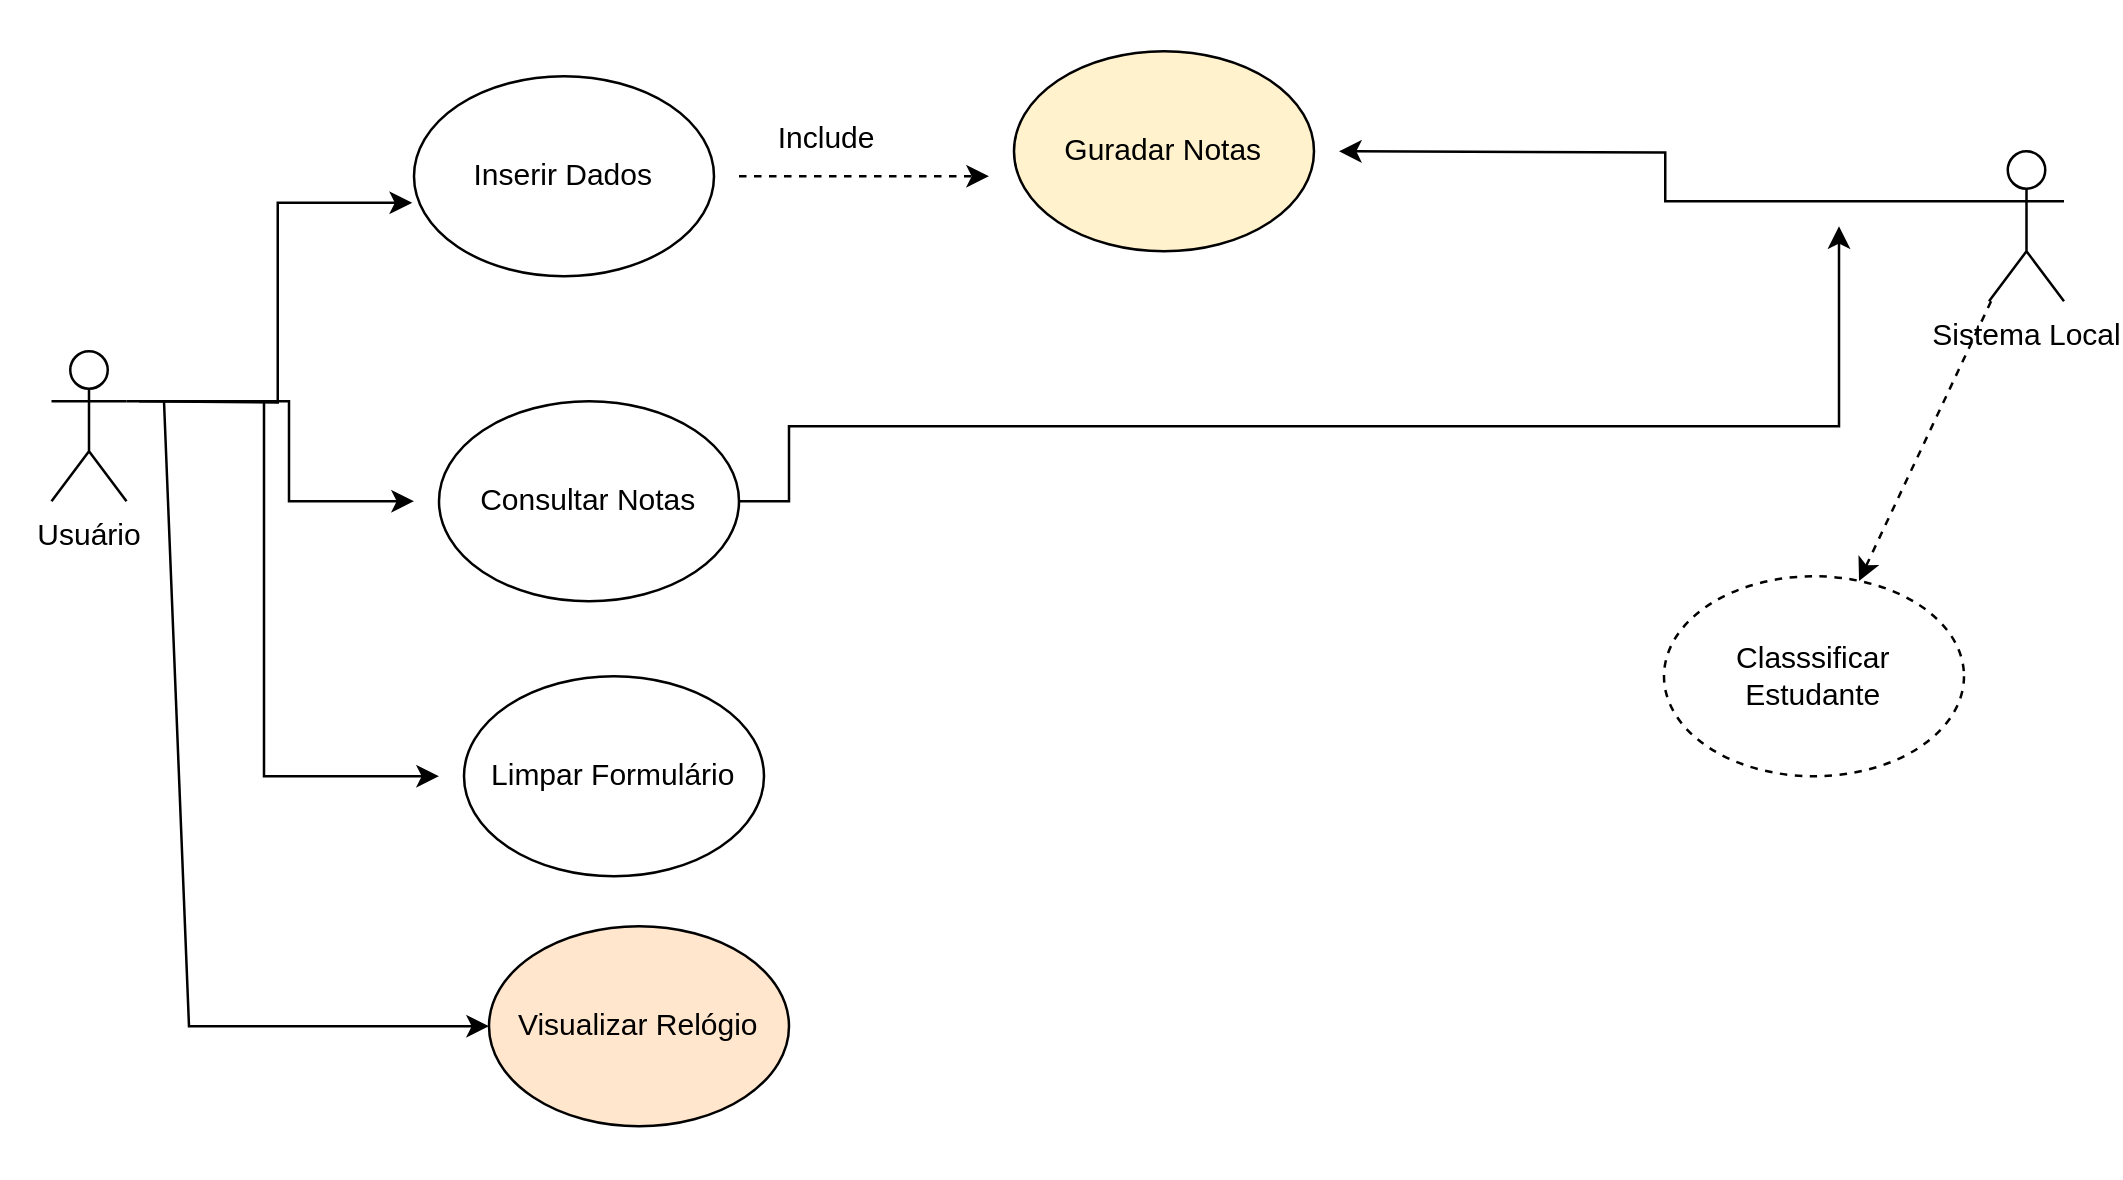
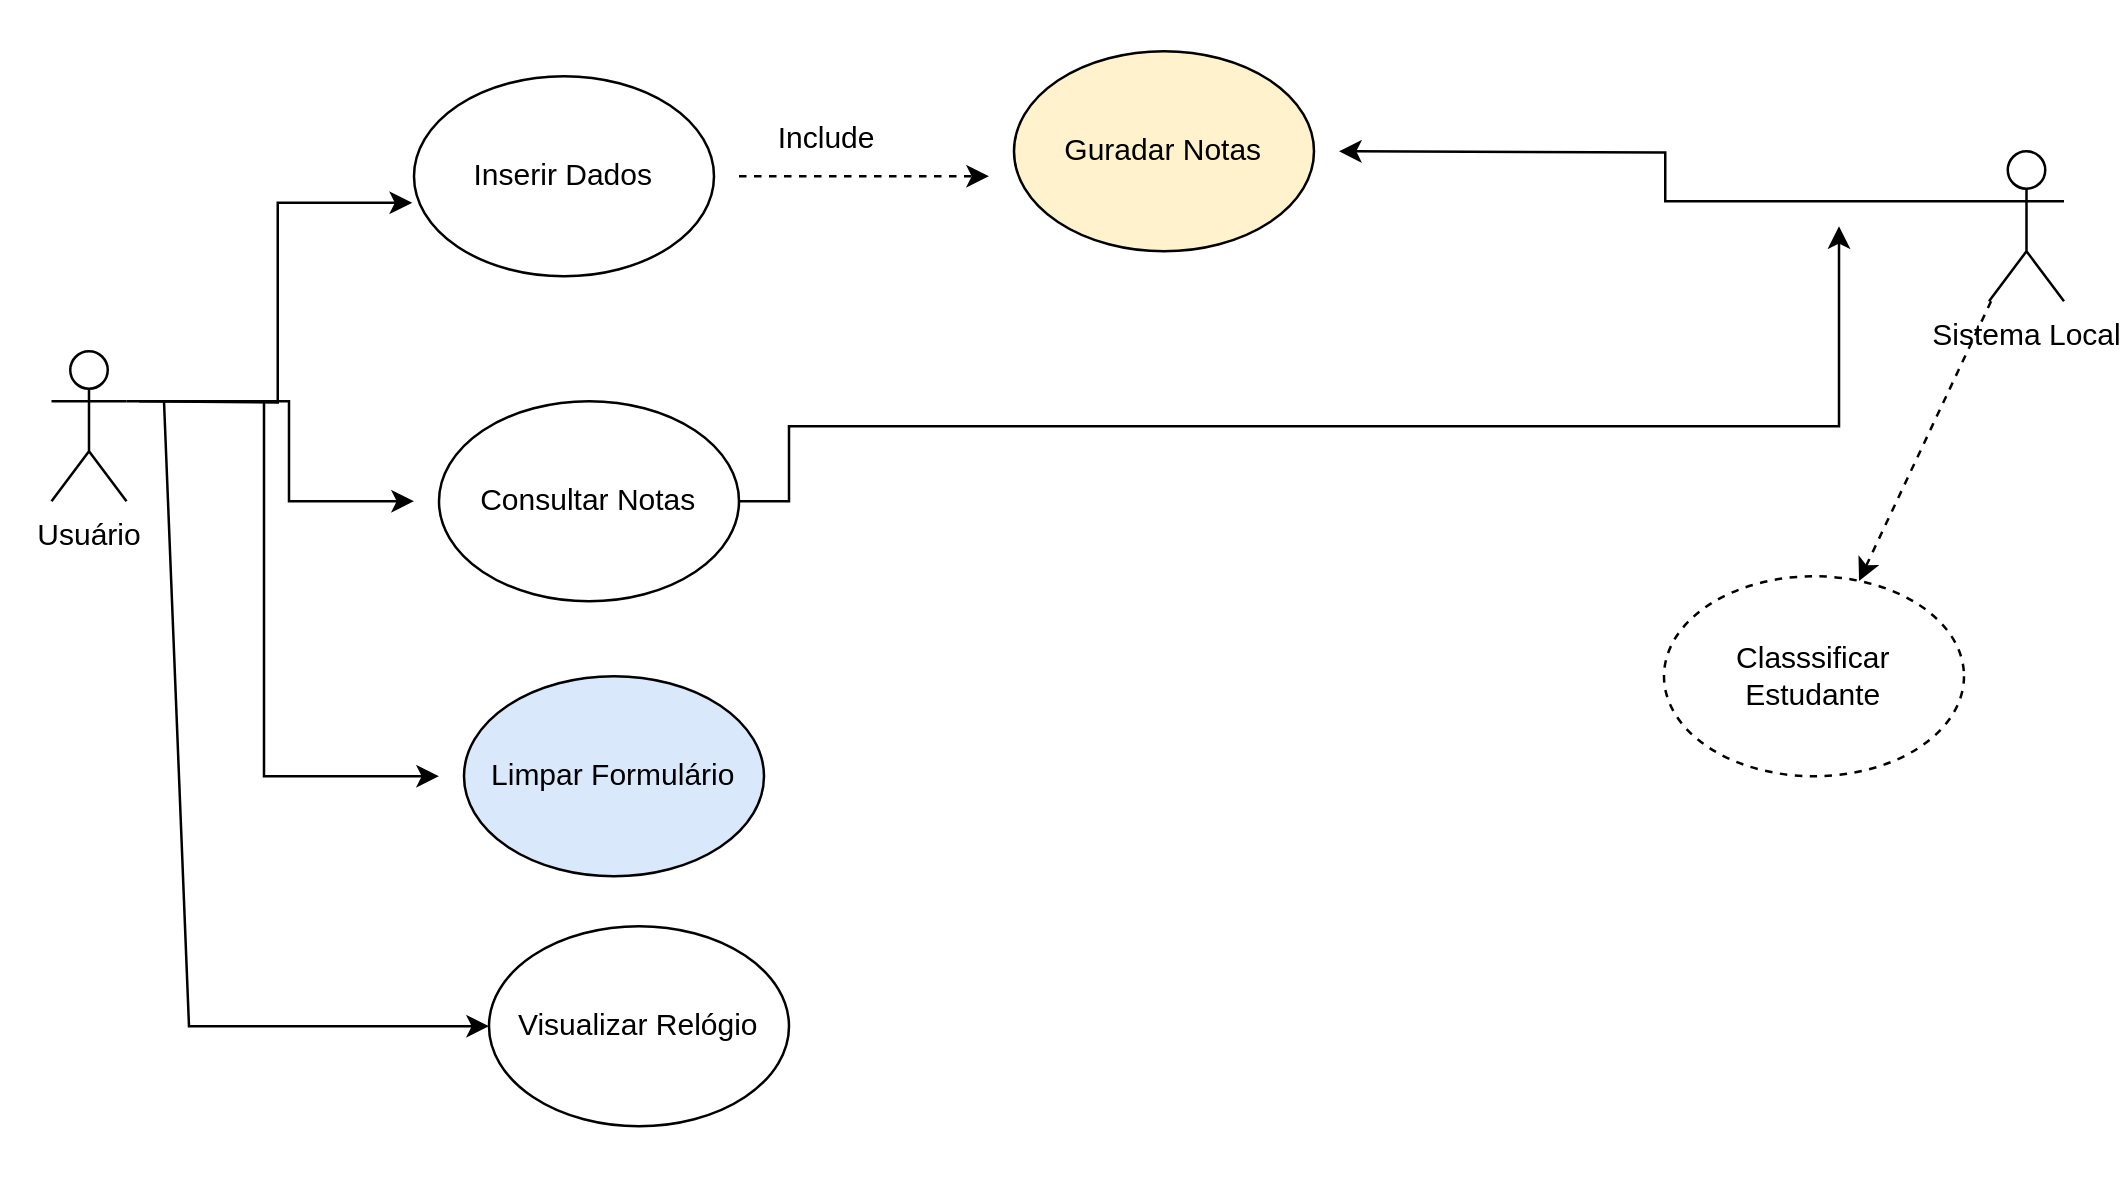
  <mxCell id="0" />
  <mxCell id="1" parent="0" />
  <mxCell id="2" value="Usuário&lt;div&gt;&lt;br&gt;&lt;/div&gt;" style="shape=umlActor;verticalLabelPosition=bottom;verticalAlign=top;html=1;outlineConnect=0;" vertex="1" parent="1"><mxGeometry x="20" y="140" width="30" height="60" as="geometry" /></mxCell>
  <mxCell id="3" value="Consultar Notas" style="ellipse;whiteSpace=wrap;html=1;" vertex="1" parent="1"><mxGeometry x="175" y="160" width="120" height="80" as="geometry" /></mxCell>
  <mxCell id="4" value="Inserir Dados" style="ellipse;whiteSpace=wrap;html=1;" vertex="1" parent="1"><mxGeometry x="165" y="30" width="120" height="80" as="geometry" /></mxCell>
  <mxCell id="5" value="Classsificar Estudante" style="ellipse;whiteSpace=wrap;html=1;dashed=1;" vertex="1" parent="1"><mxGeometry x="665" y="230" width="120" height="80" as="geometry" /></mxCell>
- <mxCell id="6" value="Limpar Formulário" style="ellipse;whiteSpace=wrap;html=1;" vertex="1" parent="1"><mxGeometry x="185" y="270" width="120" height="80" as="geometry" /></mxCell>
- <mxCell id="7" value="Visualizar Relógio" style="ellipse;whiteSpace=wrap;html=1;fillColor=#ffe6cc;" vertex="1" parent="1"><mxGeometry x="195" y="370" width="120" height="80" as="geometry" /></mxCell>
+ <mxCell id="6" value="Limpar Formulário" style="ellipse;whiteSpace=wrap;html=1;fillColor=#dae8fc;" vertex="1" parent="1"><mxGeometry x="185" y="270" width="120" height="80" as="geometry" /></mxCell>
+ <mxCell id="7" value="Visualizar Relógio" style="ellipse;whiteSpace=wrap;html=1;" vertex="1" parent="1"><mxGeometry x="195" y="370" width="120" height="80" as="geometry" /></mxCell>
  <mxCell id="8" value="Guradar Notas" style="ellipse;whiteSpace=wrap;html=1;fillColor=#fff2cc;" vertex="1" parent="1"><mxGeometry x="405" y="20" width="120" height="80" as="geometry" /></mxCell>
  <mxCell id="9" style="edgeStyle=orthogonalEdgeStyle;rounded=0;orthogonalLoop=1;jettySize=auto;html=1;entryX=-0.006;entryY=0.633;entryDx=0;entryDy=0;entryPerimeter=0;" edge="1" parent="1" target="4"><mxGeometry relative="1" as="geometry"><mxPoint x="55" y="160" as="sourcePoint" /></mxGeometry></mxCell>
  <mxCell id="10" value="" style="endArrow=classic;html=1;rounded=0;dashed=1;" edge="1" parent="1"><mxGeometry width="50" height="50" relative="1" as="geometry"><mxPoint x="295" y="70" as="sourcePoint" /><mxPoint x="395" y="70" as="targetPoint" /></mxGeometry></mxCell>
  <mxCell id="11" value="Include" style="text;strokeColor=none;fillColor=none;align=left;verticalAlign=middle;spacingLeft=4;spacingRight=4;overflow=hidden;points=[[0,0.5],[1,0.5]];portConstraint=eastwest;rotatable=0;whiteSpace=wrap;html=1;" vertex="1" parent="1"><mxGeometry x="305" y="40" width="80" height="30" as="geometry" /></mxCell>
  <mxCell id="12" style="edgeStyle=orthogonalEdgeStyle;rounded=0;orthogonalLoop=1;jettySize=auto;html=1;exitX=0;exitY=0.333;exitDx=0;exitDy=0;exitPerimeter=0;" edge="1" parent="1" source="13"><mxGeometry relative="1" as="geometry"><mxPoint x="535" y="60" as="targetPoint" /></mxGeometry></mxCell>
  <mxCell id="13" value="Sistema Local&lt;div&gt;&lt;br&gt;&lt;/div&gt;" style="shape=umlActor;verticalLabelPosition=bottom;verticalAlign=top;html=1;outlineConnect=0;" vertex="1" parent="1"><mxGeometry x="795" y="60" width="30" height="60" as="geometry" /></mxCell>
  <mxCell id="14" value="" style="endArrow=classic;html=1;rounded=0;exitX=1;exitY=0.333;exitDx=0;exitDy=0;exitPerimeter=0;" edge="1" parent="1" source="2"><mxGeometry width="50" height="50" relative="1" as="geometry"><mxPoint x="115" y="250" as="sourcePoint" /><mxPoint x="165" y="200" as="targetPoint" /><Array as="points"><mxPoint x="75" y="160" /><mxPoint x="115" y="160" /><mxPoint x="115" y="200" /></Array></mxGeometry></mxCell>
  <mxCell id="15" value="" style="endArrow=classic;html=1;rounded=0;exitX=1;exitY=0.5;exitDx=0;exitDy=0;" edge="1" parent="1" source="3"><mxGeometry width="50" height="50" relative="1" as="geometry"><mxPoint x="345" y="180" as="sourcePoint" /><mxPoint x="735" y="90" as="targetPoint" /><Array as="points"><mxPoint x="315" y="200" /><mxPoint x="315" y="170" /><mxPoint x="735" y="170" /></Array></mxGeometry></mxCell>
  <mxCell id="16" value="" style="endArrow=classic;html=1;rounded=0;dashed=1;" edge="1" parent="1" source="13" target="5"><mxGeometry width="50" height="50" relative="1" as="geometry"><mxPoint x="792" y="290" as="sourcePoint" /><mxPoint x="842" y="240" as="targetPoint" /></mxGeometry></mxCell>
  <mxCell id="17" value="" style="endArrow=classic;html=1;rounded=0;" edge="1" parent="1"><mxGeometry width="50" height="50" relative="1" as="geometry"><mxPoint x="105" y="160" as="sourcePoint" /><mxPoint x="175" y="310" as="targetPoint" /><Array as="points"><mxPoint x="105" y="310" /></Array></mxGeometry></mxCell>
  <mxCell id="18" value="" style="endArrow=classic;html=1;rounded=0;entryX=0;entryY=0.5;entryDx=0;entryDy=0;" edge="1" parent="1" target="7"><mxGeometry width="50" height="50" relative="1" as="geometry"><mxPoint x="65" y="160" as="sourcePoint" /><mxPoint x="75" y="430" as="targetPoint" /><Array as="points"><mxPoint x="75" y="410" /></Array></mxGeometry></mxCell>
